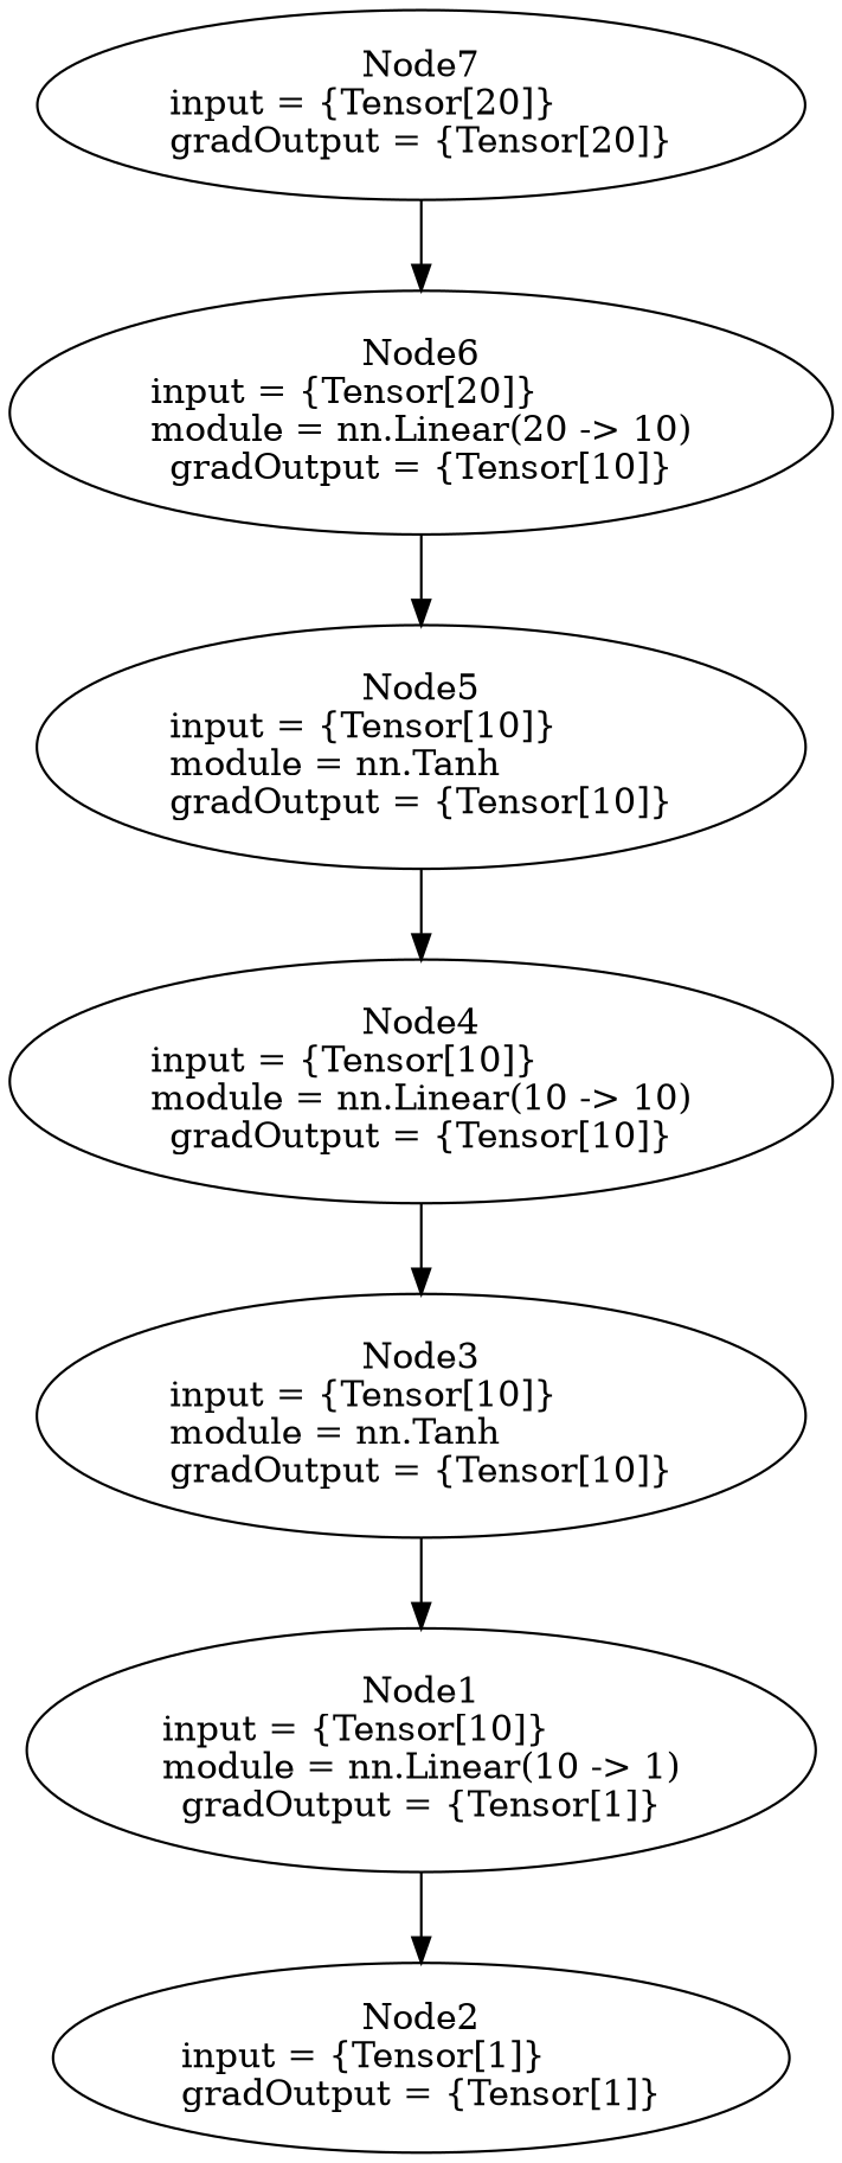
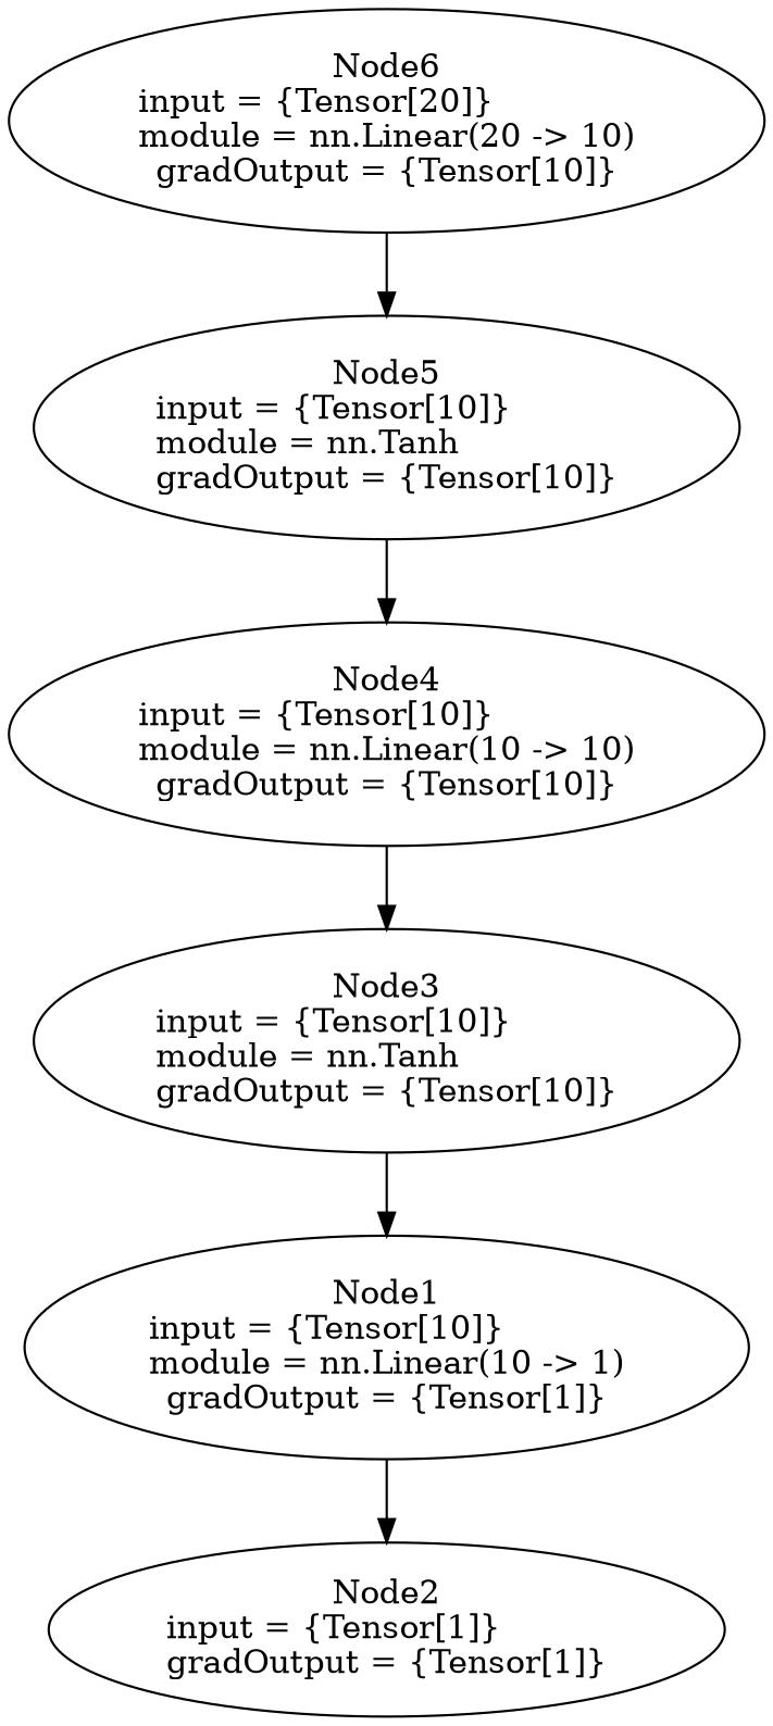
  digraph {
    node [shape=oval]
    n1 [height=1.3356 label="Node1\ninput = {Tensor[10]}\lmodule = nn.Linear(10 -> 1)\lgradOutput = {Tensor[1]}" width=3.4744]
    n2 [height=1.041 label="Node2\ninput = {Tensor[1]}\lgradOutput = {Tensor[1]}" width=3.2079]
    n3 [height=1.3356 label="Node3\ninput = {Tensor[10]}\lmodule = nn.Tanh\lgradOutput = {Tensor[10]}" width=3.346]
    n4 [height=1.3356 label="Node4\ninput = {Tensor[10]}\lmodule = nn.Linear(10 -> 10)\lgradOutput = {Tensor[10]}" width=3.6126]
    n5 [height=1.3356 label="Node5\ninput = {Tensor[10]}\lmodule = nn.Tanh\lgradOutput = {Tensor[10]}" width=3.346]
    n6 [height=1.3356 label="Node6\ninput = {Tensor[20]}\lmodule = nn.Linear(20 -> 10)\lgradOutput = {Tensor[10]}" width=3.6126]
-   n7 [height=1.041 label="Node7\ninput = {Tensor[20]}\lgradOutput = {Tensor[20]}" width=3.346]
    n1 -> n2
    n3 -> n1
    n4 -> n3
    n5 -> n4
    n6 -> n5
-   n7 -> n6
  }
